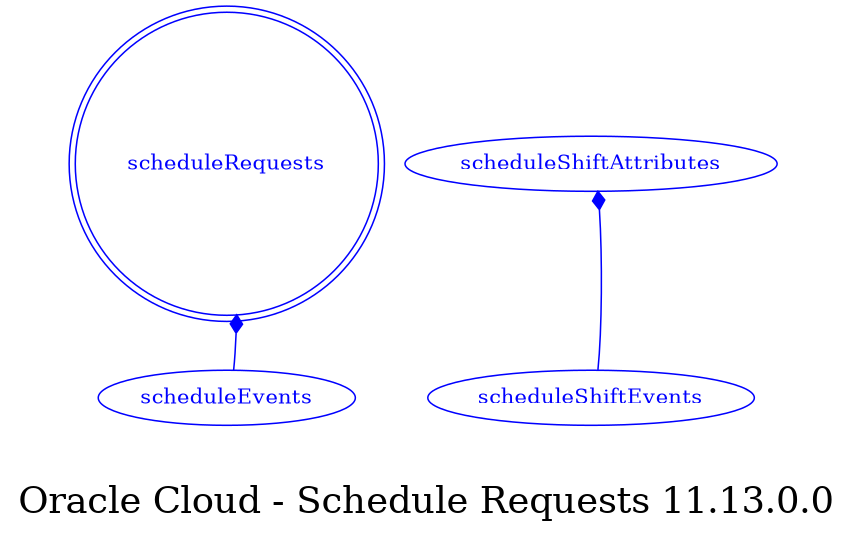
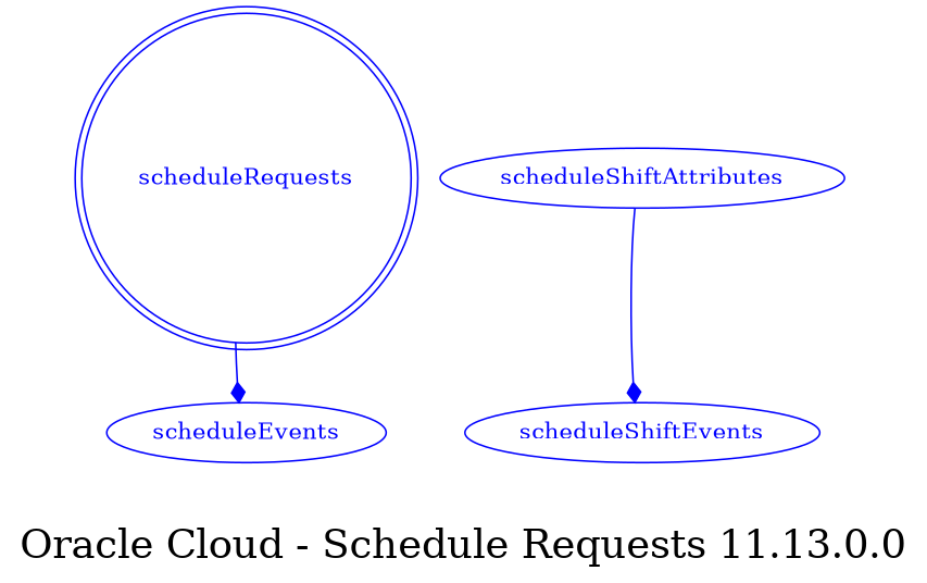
  digraph {
    fontsize=24
    label="Oracle Cloud - Schedule Requests 11.13.0.0"
    splines=true
    node [color=blue fontcolor=blue shape=ellipse]
    edge [arrowhead=diamond arrowtail=none color=blue fontcolor=blue]
    scheduleRequests [shape=doublecircle]
    scheduleEvents
    scheduleShiftAttributes
    scheduleShiftEvents
-   scheduleEvents -> scheduleRequests
-   scheduleShiftEvents -> scheduleShiftAttributes
+   scheduleRequests -> scheduleEvents
+   scheduleShiftAttributes -> scheduleShiftEvents
  }
